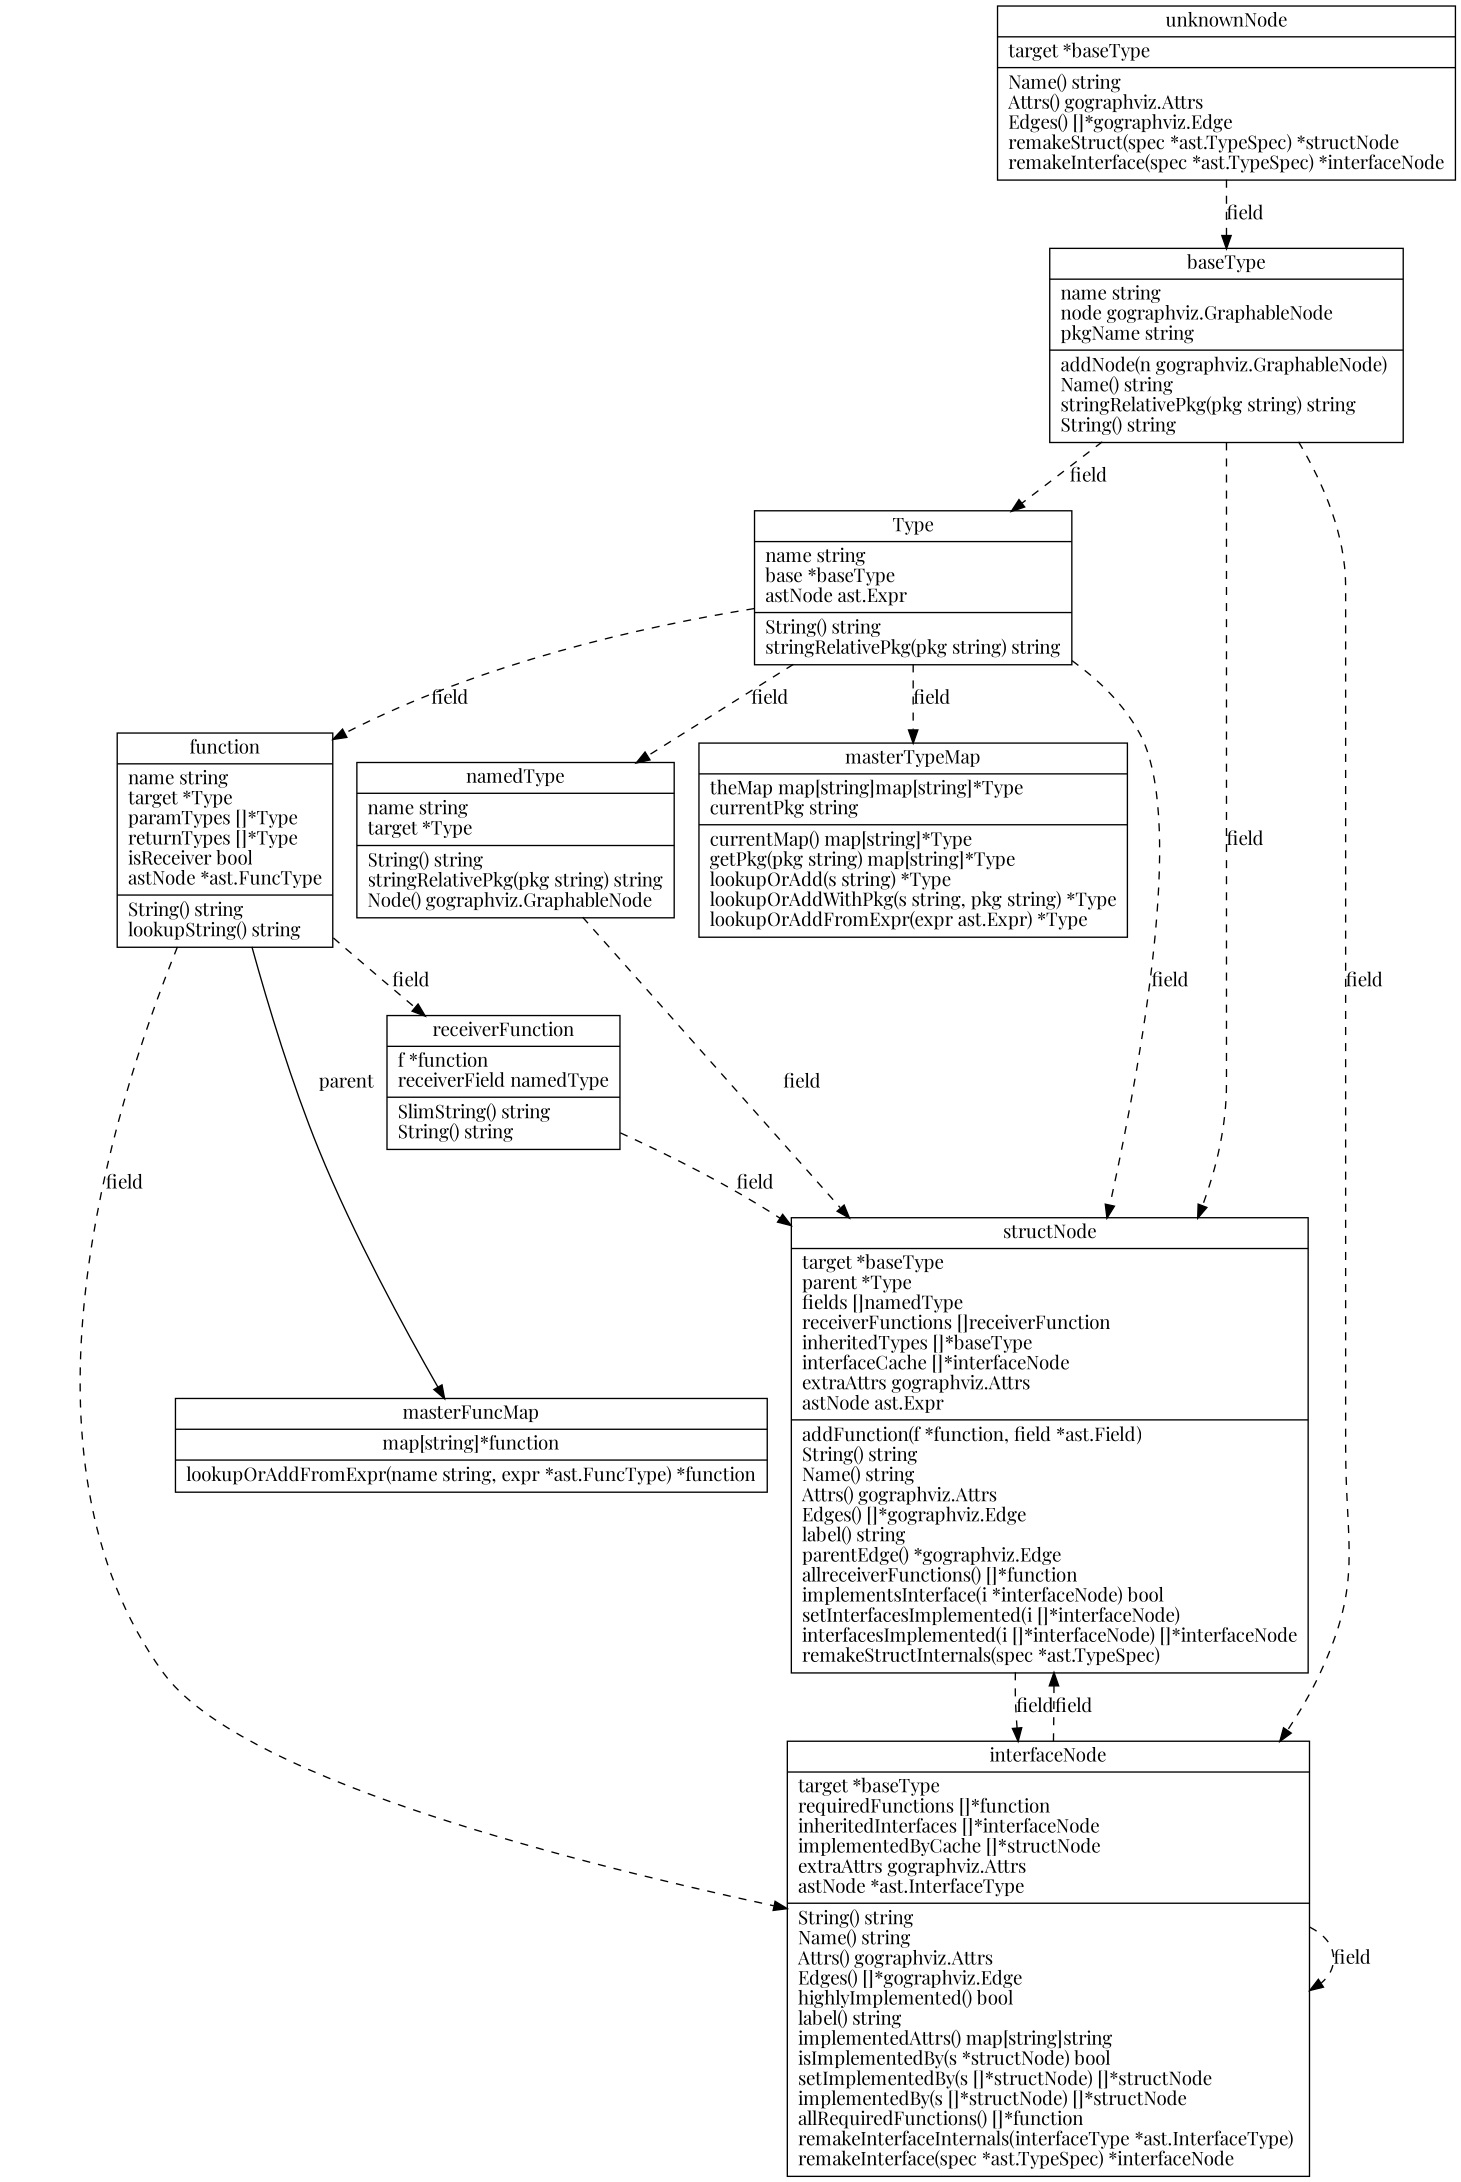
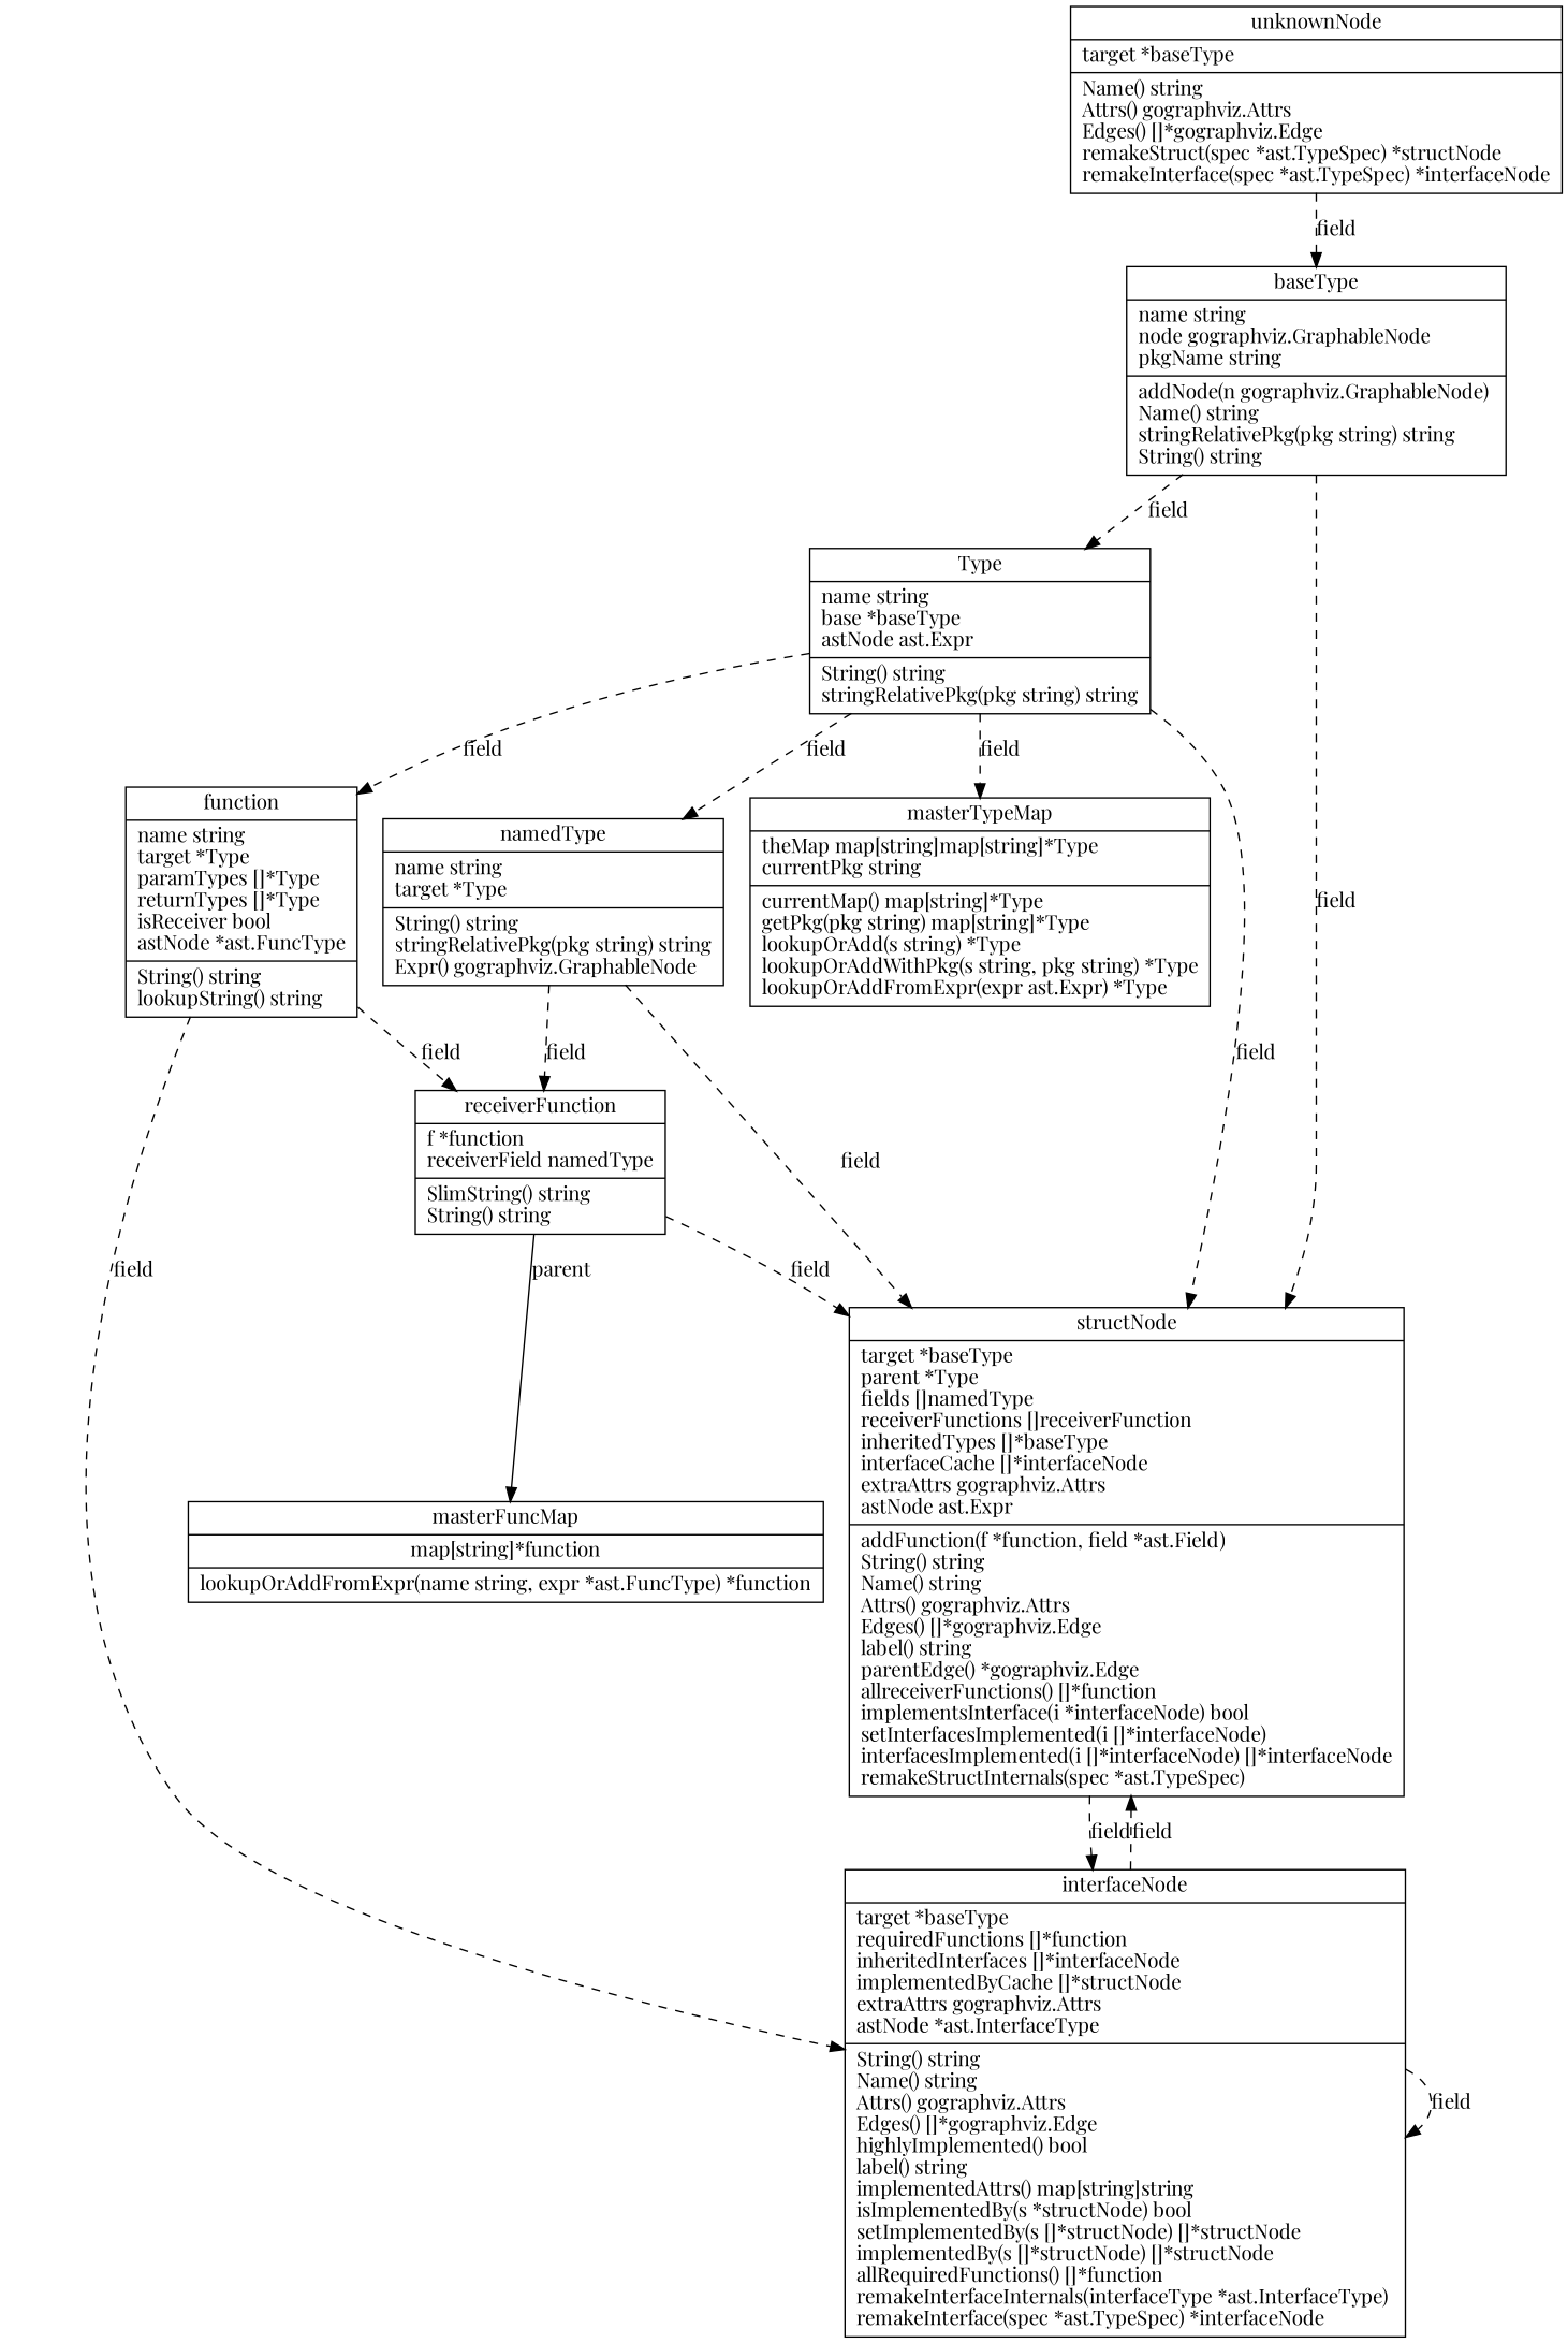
  digraph {
    fontname="Playfair Display"
    node [fontname="Playfair Display" shape=record]
    edge [fontname="Playfair Display" style=dashed]
    n1 [label="{Type|name string\lbase *baseType\lastNode ast.Expr\l|String() string\lstringRelativePkg(pkg string) string\l}"]
    n2 [label="{masterTypeMap|theMap map[string]map[string]*Type\lcurrentPkg string\l|currentMap() map[string]*Type\lgetPkg(pkg string) map[string]*Type\llookupOrAdd(s string) *Type\llookupOrAddWithPkg(s string, pkg string) *Type\llookupOrAddFromExpr(expr ast.Expr) *Type\l}"]
-   n3 [label="{namedType|name string\ltarget *Type\l|String() string\lstringRelativePkg(pkg string) string\lNode() gographviz.GraphableNode\l}"]
+   n3 [label="{namedType|name string\ltarget *Type\l|String() string\lstringRelativePkg(pkg string) string\lExpr() gographviz.GraphableNode\l}"]
    n4 [label="{function|name string\ltarget *Type\lparamTypes []*Type\lreturnTypes []*Type\lisReceiver bool\lastNode *ast.FuncType\l|String() string\llookupString() string\l}"]
    n5 [label="{structNode|target *baseType\lparent *Type\lfields []namedType\lreceiverFunctions []receiverFunction\linheritedTypes []*baseType\linterfaceCache []*interfaceNode\lextraAttrs gographviz.Attrs\lastNode ast.Expr\l|addFunction(f *function, field *ast.Field) \lString() string\lName() string\lAttrs() gographviz.Attrs\lEdges() []*gographviz.Edge\llabel() string\lparentEdge() *gographviz.Edge\lallreceiverFunctions() []*function\limplementsInterface(i *interfaceNode) bool\lsetInterfacesImplemented(i []*interfaceNode) \linterfacesImplemented(i []*interfaceNode) []*interfaceNode\lremakeStructInternals(spec *ast.TypeSpec) \l}"]
    n6 [label="{receiverFunction|f *function\lreceiverField namedType\l|SlimString() string\lString() string\l}"]
    n7 [label="{interfaceNode|target *baseType\lrequiredFunctions []*function\linheritedInterfaces []*interfaceNode\limplementedByCache []*structNode\lextraAttrs gographviz.Attrs\lastNode *ast.InterfaceType\l|String() string\lName() string\lAttrs() gographviz.Attrs\lEdges() []*gographviz.Edge\lhighlyImplemented() bool\llabel() string\limplementedAttrs() map[string]string\lisImplementedBy(s *structNode) bool\lsetImplementedBy(s []*structNode) []*structNode\limplementedBy(s []*structNode) []*structNode\lallRequiredFunctions() []*function\lremakeInterfaceInternals(interfaceType *ast.InterfaceType) \lremakeInterface(spec *ast.TypeSpec) *interfaceNode\l}"]
    n8 [label="{masterFuncMap|map[string]*function|lookupOrAddFromExpr(name string, expr *ast.FuncType) *function\l}"]
    n9 [label="{baseType|name string\lnode gographviz.GraphableNode\lpkgName string\l|addNode(n gographviz.GraphableNode) \lName() string\lstringRelativePkg(pkg string) string\lString() string\l}"]
    n10 [label="{unknownNode|target *baseType\l|Name() string\lAttrs() gographviz.Attrs\lEdges() []*gographviz.Edge\lremakeStruct(spec *ast.TypeSpec) *structNode\lremakeInterface(spec *ast.TypeSpec) *interfaceNode\l}"]
    n1 -> n2 [label=field]
    n1 -> n3 [label=field]
    n1 -> n4 [label=field]
    n1 -> n5 [label=field]
    n3 -> n5 [label=field]
+   n3 -> n6 [label=field]
    n4 -> n6 [label=field]
    n4 -> n7 [label=field]
-   n4 -> n8 [label=parent style=solid]
+   n6 -> n8 [label=parent style=solid]
    n5 -> n7 [label=field]
    n6 -> n5 [label=field]
    n7 -> n5 [label=field]
    n7 -> n7 [label=field]
    n9 -> n1 [label=field]
    n9 -> n5 [label=field]
-   n9 -> n7 [label=field]
    n10 -> n9 [label=field]
  }
